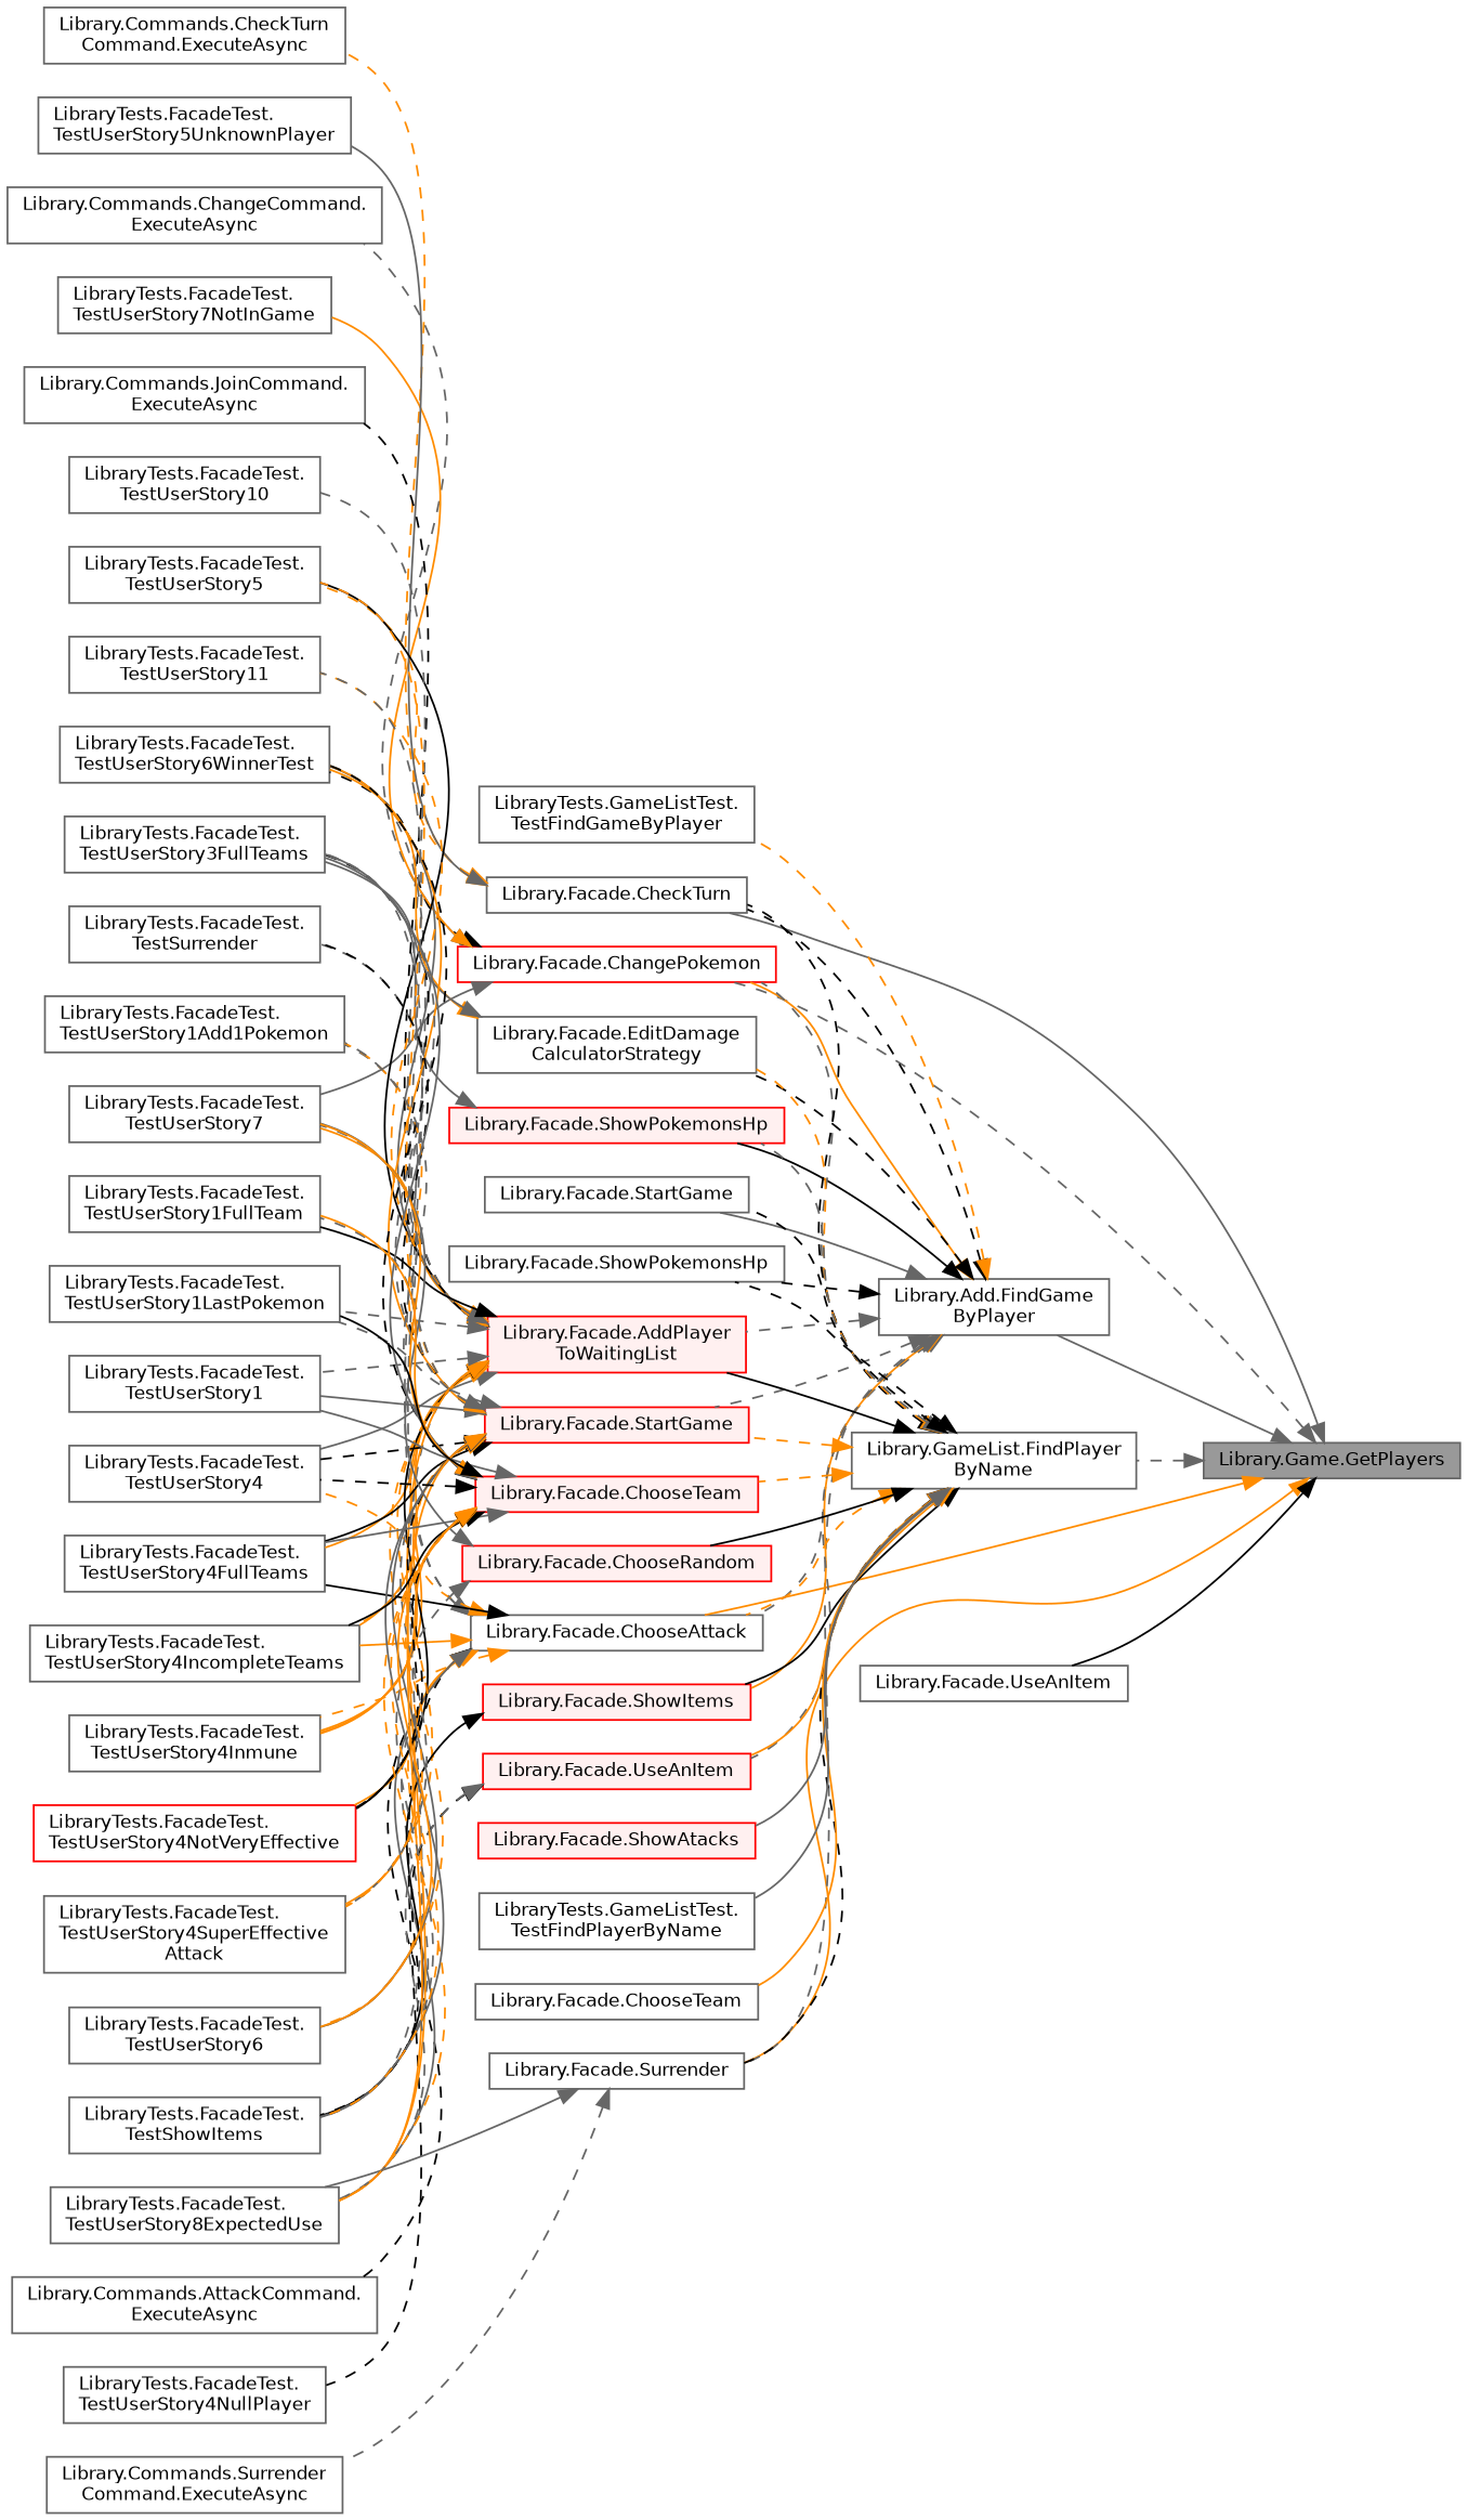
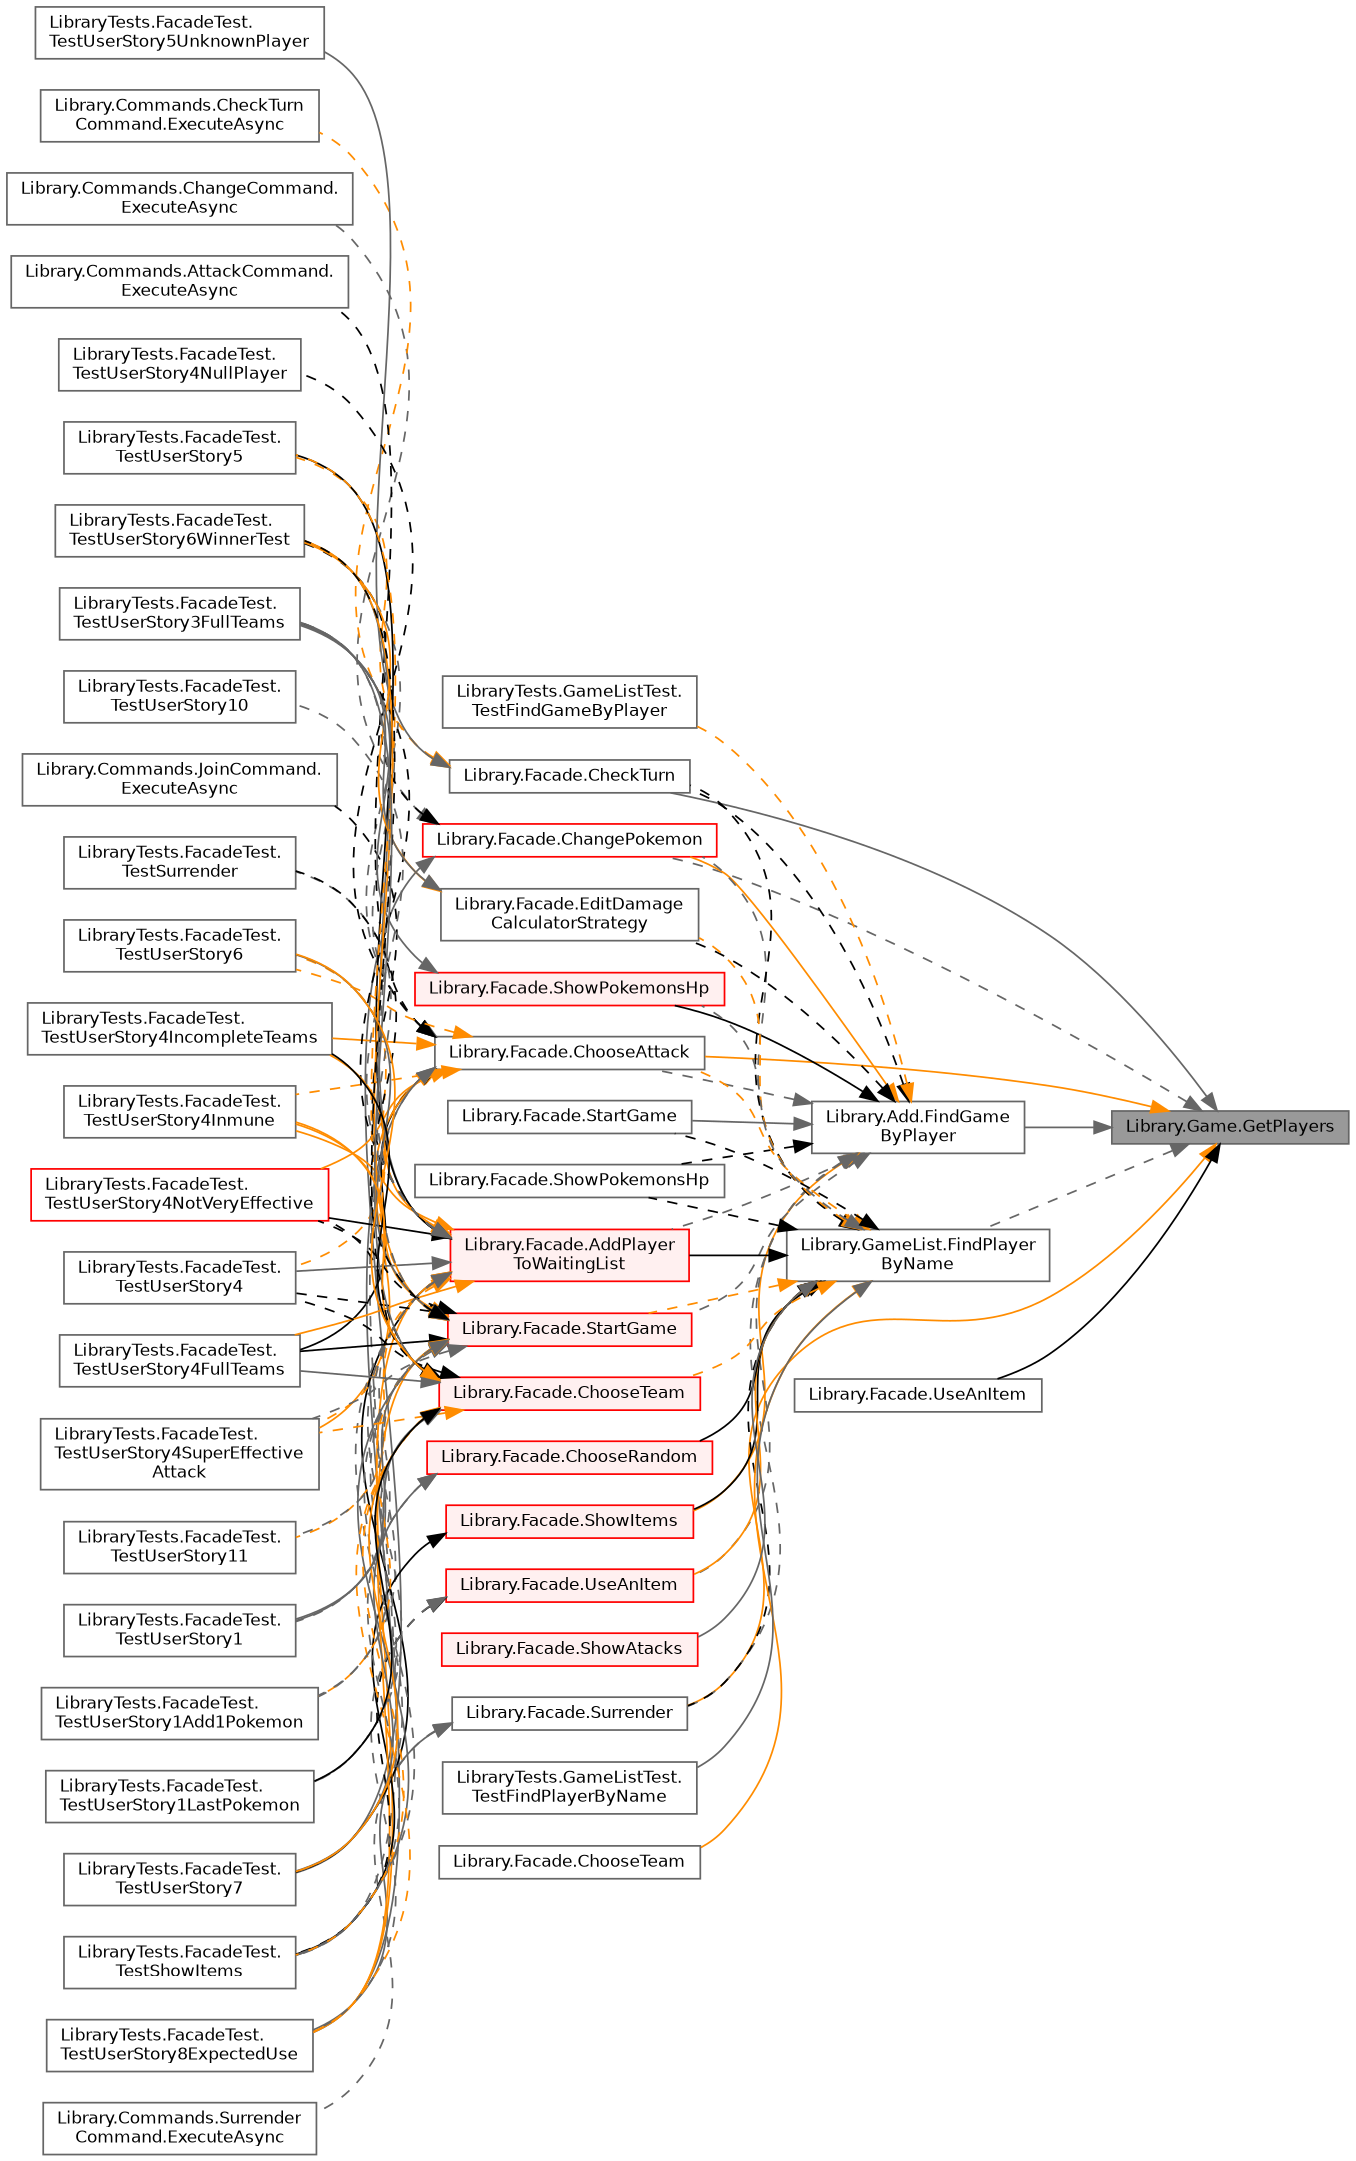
  digraph {
    rankdir=RL
    node [color=grey40 fillcolor=white fontname=Helvetica fontsize=10 shape=box style=filled]
    edge [color=gray40 dir=back fontname=Helvetica fontsize=10 labelfontname=Helvetica labelfontsize=10 style=dashed]
    n1 [color=gray40 fillcolor=grey60 fontcolor=black height=0.2 label="Library.Game.GetPlayers" width=0.4]
    n2 [color=red height=0.2 label="Library.Facade.ChangePokemon" width=0.4]
    n3 [height=0.2 label="Library.Facade.CheckTurn" width=0.4]
    n4 [height=0.2 label="Library.Facade.ChooseAttack" width=0.4]
    n5 [height=0.2 label="Library.Add.FindGame\lByPlayer" width=0.4]
    n6 [height=0.2 label="Library.Facade.Surrender" width=0.4]
    n7 [height=0.2 label="Library.GameList.FindPlayer\lByName" width=0.4]
    n8 [height=0.2 label="Library.Facade.UseAnItem" width=0.4]
    n9 [height=0.2 label="Library.Commands.ChangeCommand.\lExecuteAsync" width=0.4]
    n10 [height=0.2 label="LibraryTests.FacadeTest.\lTestUserStory6WinnerTest" width=0.4]
    n11 [height=0.2 label="LibraryTests.FacadeTest.\lTestUserStory7" width=0.4]
-   n12 [height=0.2 label="LibraryTests.FacadeTest.\lTestUserStory7NotInGame" width=0.4]
    n13 [height=0.2 label="Library.Commands.CheckTurn\lCommand.ExecuteAsync" width=0.4]
    n14 [height=0.2 label="LibraryTests.FacadeTest.\lTestUserStory5" width=0.4]
    n15 [height=0.2 label="LibraryTests.FacadeTest.\lTestUserStory5UnknownPlayer" width=0.4]
    n16 [height=0.2 label="Library.Commands.AttackCommand.\lExecuteAsync" width=0.4]
    n17 [height=0.2 label="LibraryTests.FacadeTest.\lTestShowItems" width=0.4]
    n18 [height=0.2 label="LibraryTests.FacadeTest.\lTestUserStory3FullTeams" width=0.4]
    n19 [height=0.2 label="LibraryTests.FacadeTest.\lTestUserStory4" width=0.4]
    n20 [height=0.2 label="LibraryTests.FacadeTest.\lTestUserStory4FullTeams" width=0.4]
    n21 [height=0.2 label="LibraryTests.FacadeTest.\lTestUserStory4IncompleteTeams" width=0.4]
    n22 [height=0.2 label="LibraryTests.FacadeTest.\lTestUserStory4Inmune" width=0.4]
    n23 [color=red height=0.2 label="LibraryTests.FacadeTest.\lTestUserStory4NotVeryEffective" width=0.4]
    n24 [height=0.2 label="LibraryTests.FacadeTest.\lTestUserStory4NullPlayer" width=0.4]
    n25 [height=0.2 label="LibraryTests.FacadeTest.\lTestUserStory4SuperEffective\lAttack" width=0.4]
    n26 [height=0.2 label="LibraryTests.FacadeTest.\lTestUserStory6" width=0.4]
    n27 [height=0.2 label="LibraryTests.FacadeTest.\lTestUserStory8ExpectedUse" width=0.4]
    n28 [color=red fillcolor="#FFF0F0" height=0.2 label="Library.Facade.AddPlayer\lToWaitingList" width=0.4]
    n29 [height=0.2 label="Library.Facade.EditDamage\lCalculatorStrategy" width=0.4]
    n30 [color=red fillcolor="#FFF0F0" height=0.2 label="Library.Facade.ShowItems" width=0.4]
    n31 [color=red fillcolor="#FFF0F0" height=0.2 label="Library.Facade.ShowPokemonsHp" width=0.4]
    n32 [height=0.2 label="Library.Facade.ShowPokemonsHp" width=0.4]
    n33 [color=red fillcolor="#FFF0F0" height=0.2 label="Library.Facade.StartGame" width=0.4]
    n34 [height=0.2 label="Library.Facade.StartGame" width=0.4]
    n35 [height=0.2 label="LibraryTests.GameListTest.\lTestFindGameByPlayer" width=0.4]
    n36 [color=red fillcolor="#FFF0F0" height=0.2 label="Library.Facade.UseAnItem" width=0.4]
    n37 [height=0.2 label="Library.Commands.Surrender\lCommand.ExecuteAsync" width=0.4]
    n38 [color=red fillcolor="#FFF0F0" height=0.2 label="Library.Facade.ChooseRandom" width=0.4]
    n39 [color=red fillcolor="#FFF0F0" height=0.2 label="Library.Facade.ChooseTeam" width=0.4]
    n40 [height=0.2 label="Library.Facade.ChooseTeam" width=0.4]
    n41 [color=red fillcolor="#FFF0F0" height=0.2 label="Library.Facade.ShowAtacks" width=0.4]
    n42 [height=0.2 label="LibraryTests.GameListTest.\lTestFindPlayerByName" width=0.4]
    n43 [height=0.2 label="Library.Commands.JoinCommand.\lExecuteAsync" width=0.4]
    n44 [height=0.2 label="LibraryTests.FacadeTest.\lTestSurrender" width=0.4]
    n45 [height=0.2 label="LibraryTests.FacadeTest.\lTestUserStory1" width=0.4]
    n46 [height=0.2 label="LibraryTests.FacadeTest.\lTestUserStory10" width=0.4]
    n47 [height=0.2 label="LibraryTests.FacadeTest.\lTestUserStory11" width=0.4]
    n48 [height=0.2 label="LibraryTests.FacadeTest.\lTestUserStory1Add1Pokemon" width=0.4]
-   n49 [height=0.2 label="LibraryTests.FacadeTest.\lTestUserStory1FullTeam" width=0.4]
    n50 [height=0.2 label="LibraryTests.FacadeTest.\lTestUserStory1LastPokemon" width=0.4]
    n1 -> n2
    n1 -> n3 [style=solid]
    n1 -> n4 [color=darkorange style=solid]
    n1 -> n5 [style=solid]
    n1 -> n6 [color=darkorange style=solid]
    n1 -> n7
    n1 -> n8 [color=black style=solid]
    n2 -> n9
    n2 -> n10 [color=black]
    n2 -> n11 [style=solid]
-   n2 -> n12 [color=darkorange style=solid]
    n3 -> n13 [color=darkorange]
    n3 -> n14 [color=darkorange]
    n3 -> n15 [style=solid]
    n4 -> n10
    n4 -> n16 [color=black]
    n4 -> n17
    n4 -> n18
    n4 -> n19 [color=darkorange]
    n4 -> n20 [color=black style=solid]
    n4 -> n21 [color=darkorange style=solid]
    n4 -> n22 [color=darkorange]
    n4 -> n23 [color=darkorange style=solid]
    n4 -> n24 [color=black]
    n4 -> n25 [color=darkorange style=solid]
    n4 -> n26 [color=darkorange]
    n4 -> n27 [style=solid]
    n5 -> n2 [color=darkorange style=solid]
    n5 -> n3 [color=black]
    n5 -> n4
    n5 -> n6
    n5 -> n28
    n5 -> n29 [color=black]
    n5 -> n30 [color=darkorange style=solid]
    n5 -> n31 [color=black style=solid]
    n5 -> n32 [color=black]
    n5 -> n33
    n5 -> n34 [style=solid]
    n5 -> n35 [color=darkorange]
    n5 -> n36
    n6 -> n27 [style=solid]
    n6 -> n37
    n7 -> n2
    n7 -> n3 [color=black]
    n7 -> n4 [color=darkorange]
    n7 -> n6 [color=black]
    n7 -> n28 [color=black style=solid]
    n7 -> n29 [color=darkorange]
    n7 -> n30 [color=black style=solid]
    n7 -> n31
    n7 -> n32 [color=black]
    n7 -> n33 [color=darkorange]
    n7 -> n34 [color=black]
    n7 -> n36 [color=darkorange style=solid]
    n7 -> n38 [color=black style=solid]
    n7 -> n39 [color=darkorange]
    n7 -> n40 [color=darkorange style=solid]
    n7 -> n41 [style=solid]
    n7 -> n42 [style=solid]
    n28 -> n10 [style=solid]
-   n28 -> n11 [color=darkorange style=solid]
+   n28 -> n11 [color=black style=solid]
    n28 -> n14 [color=black style=solid]
    n28 -> n17
    n28 -> n18 [color=black]
    n28 -> n19 [style=solid]
    n28 -> n20 [color=darkorange style=solid]
    n28 -> n21 [color=darkorange style=solid]
    n28 -> n22 [color=darkorange style=solid]
    n28 -> n23 [color=black style=solid]
    n28 -> n25 [color=darkorange]
    n28 -> n26 [color=darkorange]
    n28 -> n27 [color=darkorange style=solid]
    n28 -> n43 [color=black]
    n28 -> n44
    n28 -> n45
    n28 -> n46
    n28 -> n47 [color=darkorange]
    n28 -> n48
-   n28 -> n49 [color=black style=solid]
    n28 -> n50
    n29 -> n10 [color=darkorange style=solid]
    n29 -> n18 [style=solid]
    n30 -> n17 [color=black style=solid]
    n31 -> n18 [style=solid]
    n33 -> n10 [color=darkorange style=solid]
    n33 -> n11
    n33 -> n14 [color=darkorange]
    n33 -> n17 [style=solid]
    n33 -> n18
    n33 -> n19 [color=black]
    n33 -> n20 [color=black style=solid]
    n33 -> n21 [color=darkorange]
    n33 -> n22 [color=darkorange style=solid]
    n33 -> n23 [color=black]
    n33 -> n25
    n33 -> n26 [style=solid]
    n33 -> n27 [color=darkorange style=solid]
    n33 -> n44 [color=black]
    n33 -> n45 [style=solid]
    n33 -> n47
    n33 -> n48 [color=darkorange]
-   n33 -> n49
    n33 -> n50
    n36 -> n17 [color=black]
    n36 -> n27
    n38 -> n11 [style=solid]
    n38 -> n17
    n39 -> n10 [color=black]
    n39 -> n11 [color=darkorange style=solid]
    n39 -> n17 [color=darkorange]
    n39 -> n18 [style=solid]
    n39 -> n19 [color=black]
    n39 -> n20 [style=solid]
    n39 -> n21 [color=black style=solid]
    n39 -> n22 [color=darkorange style=solid]
    n39 -> n23 [color=black]
    n39 -> n25 [color=darkorange]
    n39 -> n26 [color=darkorange style=solid]
    n39 -> n27 [color=darkorange]
    n39 -> n45 [style=solid]
    n39 -> n48
-   n39 -> n49 [color=darkorange style=solid]
    n39 -> n50 [color=black style=solid]
  }
